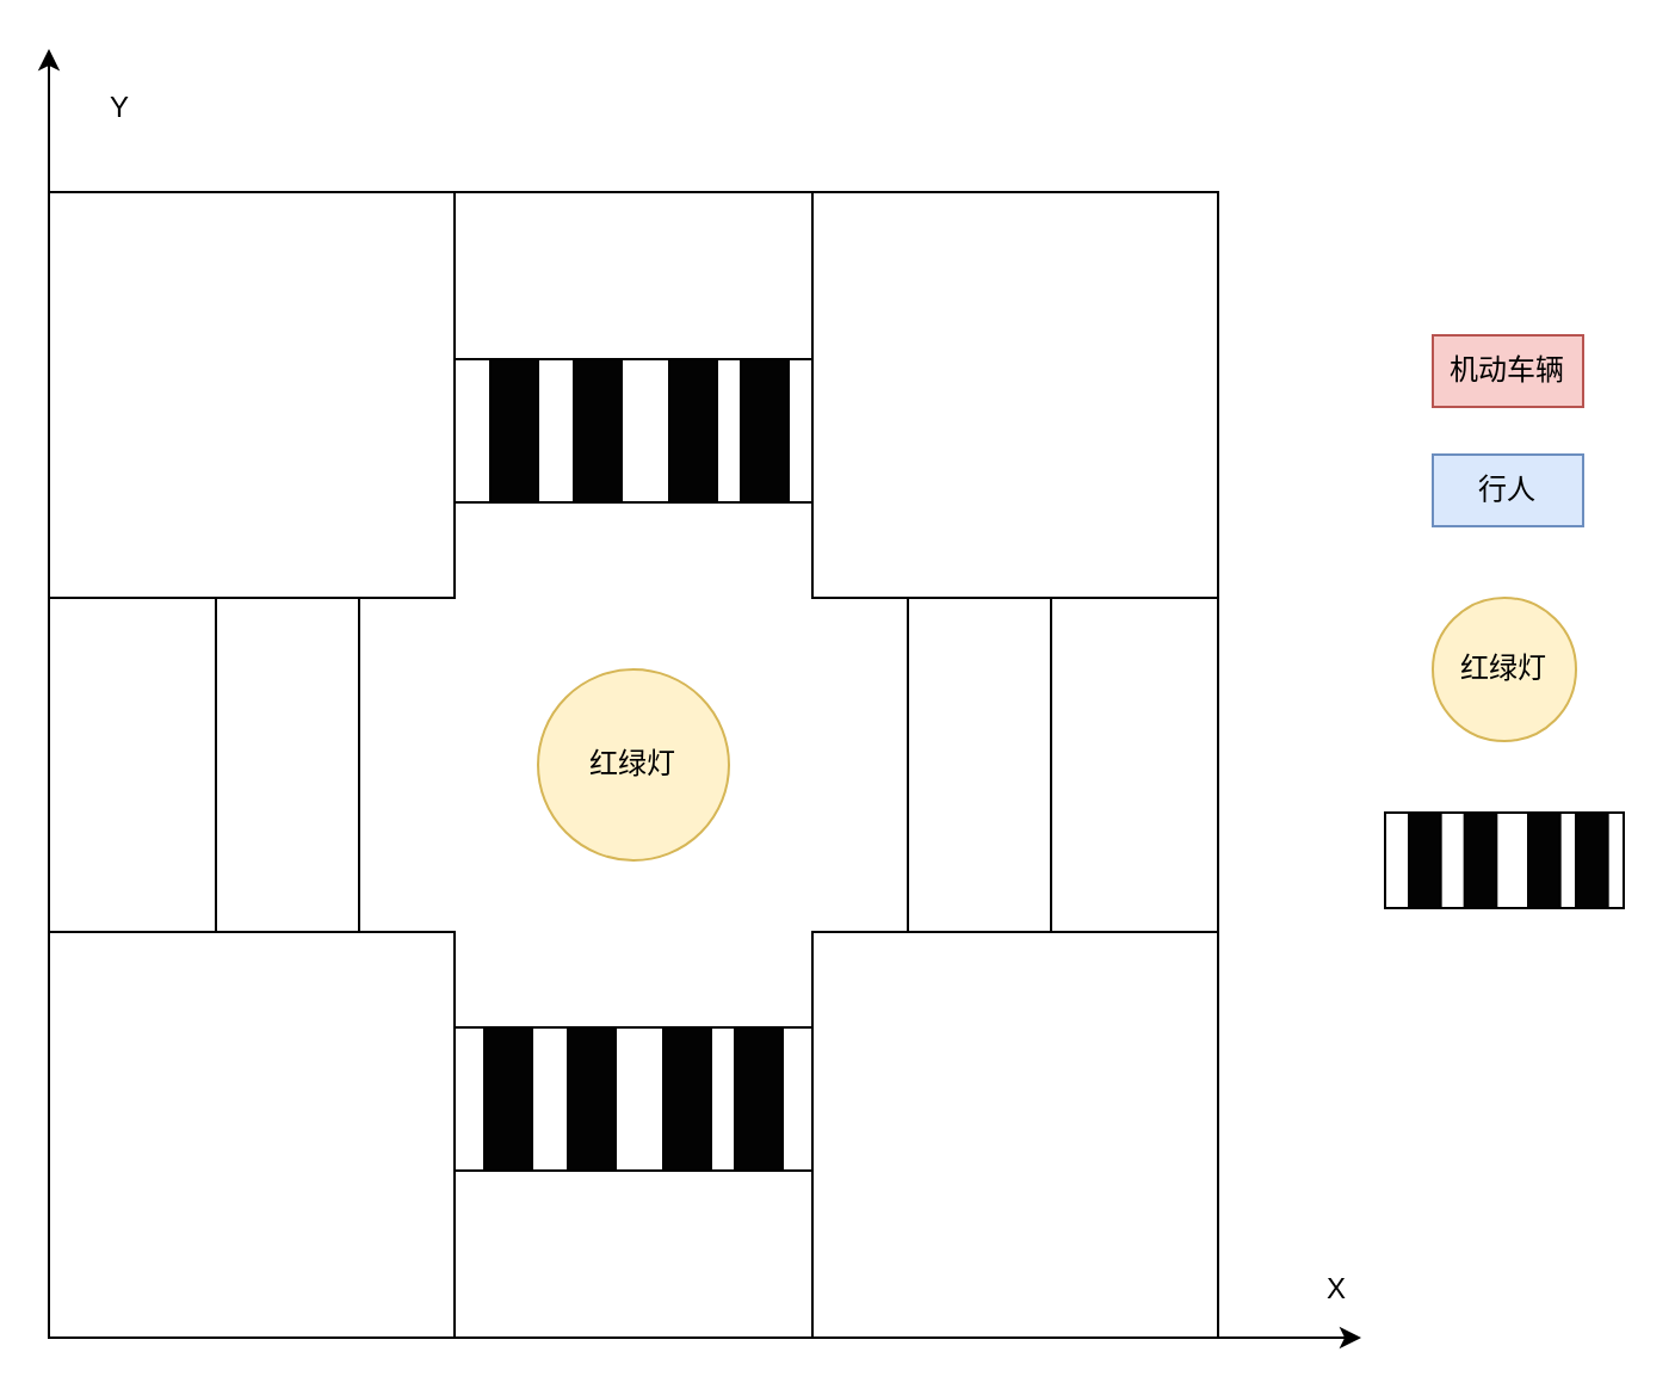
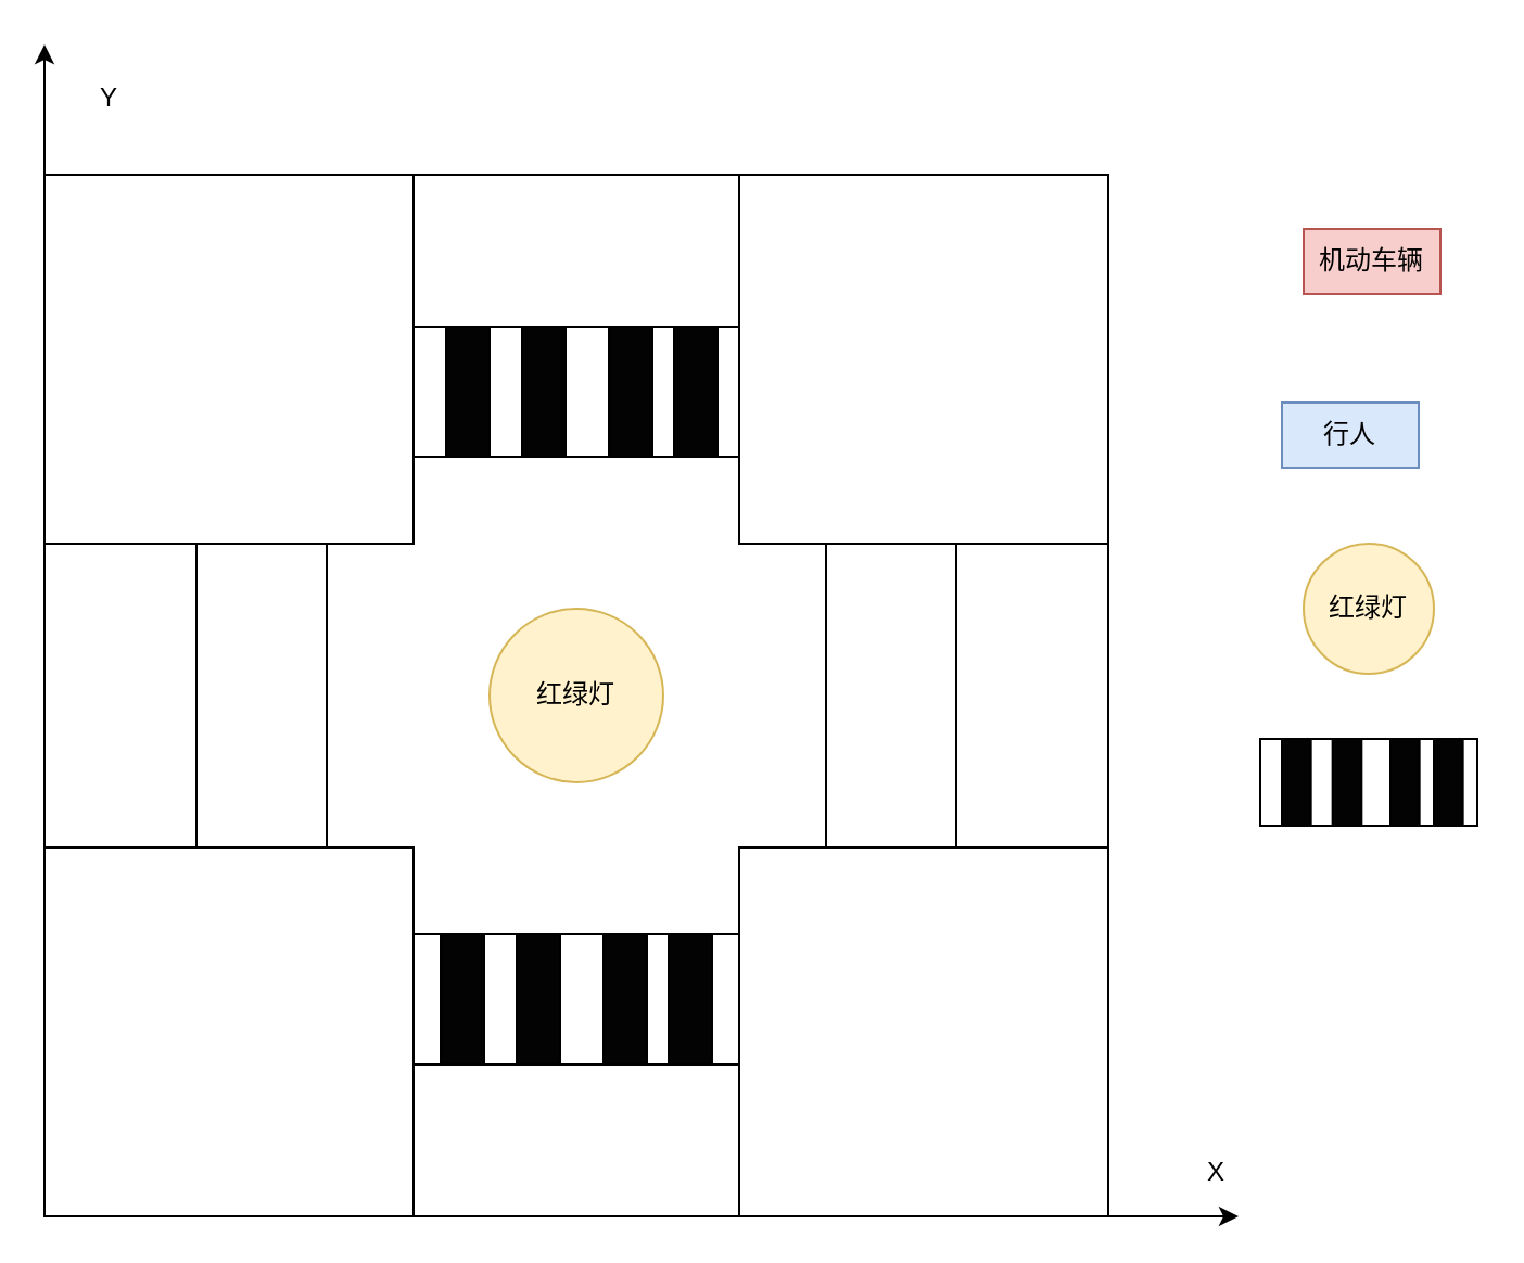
  <mxCell id="0" />
  <mxCell id="1" parent="0" />
  <mxCell id="2" value="" style="rounded=0;whiteSpace=wrap;html=1;" vertex="1" parent="1"><mxGeometry x="20" y="80" width="490" height="480" as="geometry" /></mxCell>
  <mxCell id="3" value="" style="rounded=0;whiteSpace=wrap;html=1;" vertex="1" parent="1"><mxGeometry x="20" y="80" width="170" height="170" as="geometry" /></mxCell>
  <mxCell id="4" value="" style="rounded=0;whiteSpace=wrap;html=1;" vertex="1" parent="1"><mxGeometry x="20" y="390" width="170" height="170" as="geometry" /></mxCell>
  <mxCell id="5" value="" style="rounded=0;whiteSpace=wrap;html=1;" vertex="1" parent="1"><mxGeometry x="340" y="390" width="170" height="170" as="geometry" /></mxCell>
  <mxCell id="6" value="" style="rounded=0;whiteSpace=wrap;html=1;" vertex="1" parent="1"><mxGeometry x="340" y="80" width="170" height="170" as="geometry" /></mxCell>
  <mxCell id="7" value="红绿灯" style="ellipse;whiteSpace=wrap;html=1;aspect=fixed;fillColor=#fff2cc;strokeColor=#d6b656;" vertex="1" parent="1"><mxGeometry x="225" y="280" width="80" height="80" as="geometry" /></mxCell>
  <mxCell id="8" value="" style="rounded=0;whiteSpace=wrap;html=1;" vertex="1" parent="1"><mxGeometry x="190" y="150" width="150" height="60" as="geometry" /></mxCell>
  <mxCell id="9" value="" style="rounded=0;whiteSpace=wrap;html=1;" vertex="1" parent="1"><mxGeometry x="190" y="430" width="150" height="60" as="geometry" /></mxCell>
  <mxCell id="10" value="" style="rounded=0;whiteSpace=wrap;html=1;rotation=90;" vertex="1" parent="1"><mxGeometry x="340" y="290" width="140" height="60" as="geometry" /></mxCell>
  <mxCell id="11" value="" style="rounded=0;whiteSpace=wrap;html=1;rotation=90;" vertex="1" parent="1"><mxGeometry x="50" y="290" width="140" height="60" as="geometry" /></mxCell>
  <mxCell id="12" value="" style="rounded=0;whiteSpace=wrap;html=1;strokeColor=default;fillColor=#030303;" vertex="1" parent="1"><mxGeometry x="205" y="150" width="20" height="60" as="geometry" /></mxCell>
  <mxCell id="13" value="" style="rounded=0;whiteSpace=wrap;html=1;strokeColor=default;fillColor=#030303;" vertex="1" parent="1"><mxGeometry x="240" y="150" width="20" height="60" as="geometry" /></mxCell>
  <mxCell id="14" value="" style="rounded=0;whiteSpace=wrap;html=1;strokeColor=default;fillColor=#030303;" vertex="1" parent="1"><mxGeometry x="280" y="150" width="20" height="60" as="geometry" /></mxCell>
  <mxCell id="15" value="" style="rounded=0;whiteSpace=wrap;html=1;strokeColor=default;fillColor=#030303;" vertex="1" parent="1"><mxGeometry x="310" y="150" width="20" height="60" as="geometry" /></mxCell>
  <mxCell id="16" value="" style="rounded=0;whiteSpace=wrap;html=1;strokeColor=default;fillColor=#030303;" vertex="1" parent="1"><mxGeometry x="202.5" y="430" width="20" height="60" as="geometry" /></mxCell>
  <mxCell id="17" value="" style="rounded=0;whiteSpace=wrap;html=1;strokeColor=default;fillColor=#030303;" vertex="1" parent="1"><mxGeometry x="237.5" y="430" width="20" height="60" as="geometry" /></mxCell>
  <mxCell id="18" value="" style="rounded=0;whiteSpace=wrap;html=1;strokeColor=default;fillColor=#030303;" vertex="1" parent="1"><mxGeometry x="277.5" y="430" width="20" height="60" as="geometry" /></mxCell>
  <mxCell id="19" value="" style="rounded=0;whiteSpace=wrap;html=1;strokeColor=default;fillColor=#030303;" vertex="1" parent="1"><mxGeometry x="307.5" y="430" width="20" height="60" as="geometry" /></mxCell>
- <mxCell id="20" value="机动车辆" style="rounded=0;whiteSpace=wrap;html=1;fillColor=#f8cecc;strokeColor=#b85450;" vertex="1" parent="1"><mxGeometry x="600" y="140" width="63" height="30" as="geometry" /></mxCell>
- <mxCell id="21" value="行人" style="rounded=0;whiteSpace=wrap;html=1;fillColor=#dae8fc;strokeColor=#6c8ebf;" vertex="1" parent="1"><mxGeometry x="600" y="190" width="63" height="30" as="geometry" /></mxCell>
+ <mxCell id="20" value="机动车辆" style="rounded=0;whiteSpace=wrap;html=1;fillColor=#f8cecc;strokeColor=#b85450;" vertex="1" parent="1"><mxGeometry x="600" y="105" width="63" height="30" as="geometry" /></mxCell>
+ <mxCell id="21" value="行人" style="rounded=0;whiteSpace=wrap;html=1;fillColor=#dae8fc;strokeColor=#6c8ebf;" vertex="1" parent="1"><mxGeometry x="590" y="185" width="63" height="30" as="geometry" /></mxCell>
  <mxCell id="22" value="红绿灯" style="ellipse;whiteSpace=wrap;html=1;aspect=fixed;fillColor=#fff2cc;strokeColor=#d6b656;" vertex="1" parent="1"><mxGeometry x="600" y="250" width="60" height="60" as="geometry" /></mxCell>
  <mxCell id="23" value="" style="group" vertex="1" connectable="0" parent="1"><mxGeometry x="580" y="340" width="100" height="40" as="geometry" /></mxCell>
  <mxCell id="24" value="" style="rounded=0;whiteSpace=wrap;html=1;" vertex="1" parent="23"><mxGeometry width="100" height="40" as="geometry" /></mxCell>
  <mxCell id="25" value="" style="rounded=0;whiteSpace=wrap;html=1;strokeColor=default;fillColor=#030303;" vertex="1" parent="23"><mxGeometry x="10" width="13.333" height="40" as="geometry" /></mxCell>
  <mxCell id="26" value="" style="rounded=0;whiteSpace=wrap;html=1;strokeColor=default;fillColor=#030303;" vertex="1" parent="23"><mxGeometry x="33.333" width="13.333" height="40" as="geometry" /></mxCell>
  <mxCell id="27" value="" style="rounded=0;whiteSpace=wrap;html=1;strokeColor=default;fillColor=#030303;" vertex="1" parent="23"><mxGeometry x="60" width="13.333" height="40" as="geometry" /></mxCell>
  <mxCell id="28" value="" style="rounded=0;whiteSpace=wrap;html=1;strokeColor=default;fillColor=#030303;" vertex="1" parent="23"><mxGeometry x="80" width="13.333" height="40" as="geometry" /></mxCell>
  <mxCell id="29" value="" style="endArrow=classic;html=1;rounded=0;" edge="1" parent="1"><mxGeometry width="50" height="50" relative="1" as="geometry"><mxPoint x="20" y="80" as="sourcePoint" /><mxPoint x="20" y="20" as="targetPoint" /></mxGeometry></mxCell>
  <mxCell id="30" value="" style="endArrow=classic;html=1;rounded=0;" edge="1" parent="1"><mxGeometry width="50" height="50" relative="1" as="geometry"><mxPoint x="510" y="560" as="sourcePoint" /><mxPoint x="570" y="560" as="targetPoint" /></mxGeometry></mxCell>
  <mxCell id="31" value="X" style="text;html=1;align=center;verticalAlign=middle;whiteSpace=wrap;rounded=0;" vertex="1" parent="1"><mxGeometry x="530" y="525" width="60" height="30" as="geometry" /></mxCell>
  <mxCell id="32" value="Y" style="text;html=1;align=center;verticalAlign=middle;whiteSpace=wrap;rounded=0;" vertex="1" parent="1"><mxGeometry x="20" y="30" width="60" height="30" as="geometry" /></mxCell>
